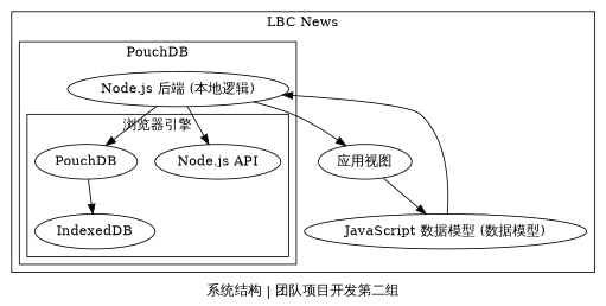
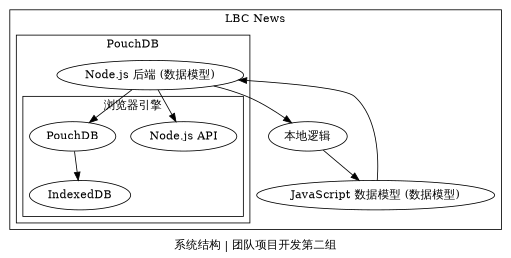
  digraph {
    label="系统结构 | 团队项目开发第二组"
    n1 [label="Node.js API"]
    n2 [label=PouchDB]
    n3 [label=IndexedDB]
-   n4 [label="Node.js 后端 (本地逻辑)"]
+   n4 [label="Node.js 后端 (数据模型)"]
    n5 [label="JavaScript 数据模型 (数据模型)"]
-   n6 [label="应用视图"]
+   n6 [label="本地逻辑"]
    subgraph cluster_1 {
      label="LBC News"
      n5
      n6
      subgraph cluster_2 {
        label=PouchDB
        n4
        subgraph cluster_3 {
          label="浏览器引擎"
          n1
          n2
          n3
        }
      }
    }
    n2 -> n3
    n4 -> n1
    n4 -> n2
    n4 -> n6
    n5 -> n4
    n6 -> n5
  }
